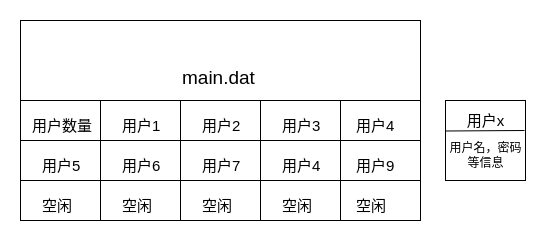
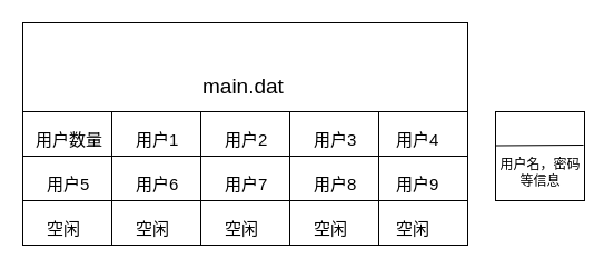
  <mxCell id="0" />
  <mxCell id="1" parent="0" />
  <mxCell id="2" value="" style="rounded=0;whiteSpace=wrap;html=1;" vertex="1" parent="1"><mxGeometry x="20" y="20" width="400" height="200" as="geometry" /></mxCell>
  <mxCell id="3" value="" style="endArrow=none;html=1;" edge="1" parent="1"><mxGeometry width="50" height="50" relative="1" as="geometry"><mxPoint x="20" y="100" as="sourcePoint" /><mxPoint x="420" y="100" as="targetPoint" /></mxGeometry></mxCell>
  <mxCell id="4" value="" style="endArrow=none;html=1;" edge="1" parent="1"><mxGeometry width="50" height="50" relative="1" as="geometry"><mxPoint x="20" y="140" as="sourcePoint" /><mxPoint x="420" y="140" as="targetPoint" /></mxGeometry></mxCell>
  <mxCell id="5" value="" style="endArrow=none;html=1;" edge="1" parent="1"><mxGeometry width="50" height="50" relative="1" as="geometry"><mxPoint x="20" y="180" as="sourcePoint" /><mxPoint x="420" y="180" as="targetPoint" /></mxGeometry></mxCell>
  <mxCell id="6" value="" style="endArrow=none;html=1;" edge="1" parent="1"><mxGeometry width="50" height="50" relative="1" as="geometry"><mxPoint x="100" y="100" as="sourcePoint" /><mxPoint x="100" y="220" as="targetPoint" /></mxGeometry></mxCell>
  <mxCell id="7" value="" style="endArrow=none;html=1;" edge="1" parent="1"><mxGeometry width="50" height="50" relative="1" as="geometry"><mxPoint x="180" y="100" as="sourcePoint" /><mxPoint x="180" y="220" as="targetPoint" /></mxGeometry></mxCell>
  <mxCell id="8" value="" style="endArrow=none;html=1;" edge="1" parent="1"><mxGeometry width="50" height="50" relative="1" as="geometry"><mxPoint x="260" y="100" as="sourcePoint" /><mxPoint x="260" y="220" as="targetPoint" /></mxGeometry></mxCell>
  <mxCell id="9" value="" style="endArrow=none;html=1;" edge="1" parent="1"><mxGeometry width="50" height="50" relative="1" as="geometry"><mxPoint x="340" y="100" as="sourcePoint" /><mxPoint x="340" y="220" as="targetPoint" /></mxGeometry></mxCell>
  <mxCell id="10" value="" style="rounded=0;whiteSpace=wrap;html=1;" vertex="1" parent="1"><mxGeometry x="445" y="100" width="80" height="80" as="geometry" /></mxCell>
  <mxCell id="11" value="" style="endArrow=none;html=1;" edge="1" parent="1"><mxGeometry width="50" height="50" relative="1" as="geometry"><mxPoint x="445" y="130.5" as="sourcePoint" /><mxPoint x="524" y="130" as="targetPoint" /></mxGeometry></mxCell>
- <mxCell id="12" value="&lt;font style=&quot;font-size: 15px&quot;&gt;用户x&lt;/font&gt;" style="text;html=1;align=center;verticalAlign=middle;resizable=0;points=[];autosize=1;strokeColor=none;" vertex="1" parent="1"><mxGeometry x="460" y="110" width="50" height="20" as="geometry" /></mxCell>
  <mxCell id="13" value="用户名，密码&lt;br&gt;等信息" style="text;html=1;align=center;verticalAlign=middle;resizable=0;points=[];autosize=1;strokeColor=none;" vertex="1" parent="1"><mxGeometry x="440" y="140" width="90" height="30" as="geometry" /></mxCell>
  <mxCell id="14" value="&lt;div style=&quot;text-align: center&quot;&gt;&lt;span style=&quot;font-size: 15px&quot;&gt;&lt;font face=&quot;helvetica&quot;&gt;空闲&lt;/font&gt;&lt;/span&gt;&lt;/div&gt;" style="text;whiteSpace=wrap;html=1;" vertex="1" parent="1"><mxGeometry x="40" y="190" width="70" height="30" as="geometry" /></mxCell>
  <mxCell id="15" value="&lt;div style=&quot;text-align: center&quot;&gt;&lt;span style=&quot;font-size: 15px&quot;&gt;&lt;font face=&quot;helvetica&quot;&gt;空闲&lt;/font&gt;&lt;/span&gt;&lt;/div&gt;" style="text;whiteSpace=wrap;html=1;" vertex="1" parent="1"><mxGeometry x="120" y="190" width="70" height="30" as="geometry" /></mxCell>
  <mxCell id="16" value="&lt;div style=&quot;text-align: center&quot;&gt;&lt;span style=&quot;font-size: 15px&quot;&gt;&lt;font face=&quot;helvetica&quot;&gt;空闲&lt;/font&gt;&lt;/span&gt;&lt;/div&gt;" style="text;whiteSpace=wrap;html=1;" vertex="1" parent="1"><mxGeometry x="200" y="190" width="70" height="30" as="geometry" /></mxCell>
  <mxCell id="17" value="&lt;div style=&quot;text-align: center&quot;&gt;&lt;span style=&quot;font-size: 15px&quot;&gt;&lt;font face=&quot;helvetica&quot;&gt;空闲&lt;/font&gt;&lt;/span&gt;&lt;/div&gt;" style="text;whiteSpace=wrap;html=1;" vertex="1" parent="1"><mxGeometry x="280" y="190" width="70" height="30" as="geometry" /></mxCell>
  <mxCell id="18" value="&lt;div style=&quot;text-align: center&quot;&gt;&lt;span style=&quot;font-size: 15px&quot;&gt;&lt;font face=&quot;helvetica&quot;&gt;空闲&lt;/font&gt;&lt;/span&gt;&lt;/div&gt;" style="text;whiteSpace=wrap;html=1;" vertex="1" parent="1"><mxGeometry x="354" y="190" width="70" height="30" as="geometry" /></mxCell>
  <mxCell id="19" value="&lt;div style=&quot;text-align: center&quot;&gt;&lt;font face=&quot;helvetica&quot; style=&quot;font-size: 19px&quot;&gt;main.dat&lt;/font&gt;&lt;/div&gt;" style="text;whiteSpace=wrap;html=1;" vertex="1" parent="1"><mxGeometry x="180" y="60" width="70" height="30" as="geometry" /></mxCell>
  <mxCell id="20" value="&lt;div style=&quot;text-align: center&quot;&gt;&lt;font face=&quot;helvetica&quot;&gt;&lt;span style=&quot;font-size: 15px&quot;&gt;用户数量&lt;/span&gt;&lt;/font&gt;&lt;/div&gt;" style="text;whiteSpace=wrap;html=1;" vertex="1" parent="1"><mxGeometry x="30" y="110" width="70" height="30" as="geometry" /></mxCell>
  <mxCell id="21" value="&lt;div style=&quot;text-align: center&quot;&gt;&lt;font face=&quot;helvetica&quot;&gt;&lt;span style=&quot;font-size: 15px&quot;&gt;用户1&lt;/span&gt;&lt;/font&gt;&lt;/div&gt;" style="text;whiteSpace=wrap;html=1;" vertex="1" parent="1"><mxGeometry x="120" y="110" width="70" height="30" as="geometry" /></mxCell>
  <mxCell id="22" value="&lt;div style=&quot;text-align: center&quot;&gt;&lt;font face=&quot;helvetica&quot;&gt;&lt;span style=&quot;font-size: 15px&quot;&gt;用户2&lt;/span&gt;&lt;/font&gt;&lt;/div&gt;" style="text;whiteSpace=wrap;html=1;" vertex="1" parent="1"><mxGeometry x="200" y="110" width="70" height="30" as="geometry" /></mxCell>
  <mxCell id="23" value="&lt;div style=&quot;text-align: center&quot;&gt;&lt;font face=&quot;helvetica&quot;&gt;&lt;span style=&quot;font-size: 15px&quot;&gt;用户3&lt;/span&gt;&lt;/font&gt;&lt;/div&gt;&lt;span style=&quot;color: rgba(0 , 0 , 0 , 0) ; font-family: monospace ; font-size: 0px&quot;&gt;%3CmxGraphModel%3E%3Croot%3E%3CmxCell%20id%3D%220%22%2F%3E%3CmxCell%20id%3D%221%22%20parent%3D%220%22%2F%3E%3CmxCell%20id%3D%222%22%20value%3D%22%26lt%3Bdiv%20style%3D%26quot%3Btext-align%3A%20center%26quot%3B%26gt%3B%26lt%3Bfont%20face%3D%26quot%3Bhelvetica%26quot%3B%26gt%3B%26lt%3Bspan%20style%3D%26quot%3Bfont-size%3A%2015px%26quot%3B%26gt%3B%E7%94%A8%E6%88%B72%26lt%3B%2Fspan%26gt%3B%26lt%3B%2Ffont%26gt%3B%26lt%3B%2Fdiv%26gt%3B%22%20style%3D%22text%3BwhiteSpace%3Dwrap%3Bhtml%3D1%3B%22%20vertex%3D%221%22%20parent%3D%221%22%3E%3CmxGeometry%20x%3D%22260%22%20y%3D%22210%22%20width%3D%2270%22%20height%3D%2230%22%20as%3D%22geometry%22%2F%3E%3C%2FmxCell%3E%3C%2Froot%3E%3C%2FmxGraphModel%3E&lt;/span&gt;" style="text;whiteSpace=wrap;html=1;" vertex="1" parent="1"><mxGeometry x="280" y="110" width="70" height="30" as="geometry" /></mxCell>
  <mxCell id="24" value="&lt;div style=&quot;text-align: center&quot;&gt;&lt;font face=&quot;helvetica&quot;&gt;&lt;span style=&quot;font-size: 15px&quot;&gt;用户4&lt;/span&gt;&lt;/font&gt;&lt;/div&gt;&lt;span style=&quot;color: rgba(0 , 0 , 0 , 0) ; font-family: monospace ; font-size: 0px&quot;&gt;%3CmxGraphModel%3E%3Croot%3E%3CmxCell%20id%3D%220%22%2F%3E%3CmxCell%20id%3D%221%22%20parent%3D%220%22%2F%3E%3CmxCell%20id%3D%222%22%20value%3D%22%26lt%3Bdiv%20style%3D%26quot%3Btext-align%3A%20center%26quot%3B%26gt%3B%26lt%3Bfont%20face%3D%26quot%3Bhelvetica%26quot%3B%26gt%3B%26lt%3Bspan%20style%3D%26quot%3Bfont-size%3A%2015px%26quot%3B%26gt%3B%E7%94%A8%E6%88%B72%26lt%3B%2Fspan%26gt%3B%26lt%3B%2Ffont%26gt%3B%26lt%3B%2Fdiv%26gt%3B%22%20style%3D%22text%3BwhiteSpace%3Dwrap%3Bhtml%3D1%3B%22%20vertex%3D%221%22%20parent%3D%221%22%3E%3CmxGeometry%20x%3D%22260%22%20y%3D%22210%22%20width%3D%2270%22%20height%3D%2230%22%20as%3D%22geometry%22%2F%3E%3C%2FmxCell%3E%3C%2Froot%3E%3C%2FmxGraphModel%3E&lt;/span&gt;" style="text;whiteSpace=wrap;html=1;" vertex="1" parent="1"><mxGeometry x="354" y="110" width="70" height="30" as="geometry" /></mxCell>
  <mxCell id="25" value="&lt;div style=&quot;text-align: center&quot;&gt;&lt;font face=&quot;helvetica&quot;&gt;&lt;span style=&quot;font-size: 15px&quot;&gt;用户5&lt;/span&gt;&lt;/font&gt;&lt;/div&gt;&lt;span style=&quot;color: rgba(0 , 0 , 0 , 0) ; font-family: monospace ; font-size: 0px&quot;&gt;%3CmxGraphModel%3E%3Croot%3E%3CmxCell%20id%3D%220%22%2F%3E%3CmxCell%20id%3D%221%22%20parent%3D%220%22%2F%3E%3CmxCell%20id%3D%222%22%20value%3D%22%26lt%3Bdiv%20style%3D%26quot%3Btext-align%3A%20center%26quot%3B%26gt%3B%26lt%3Bfont%20face%3D%26quot%3Bhelvetica%26quot%3B%26gt%3B%26lt%3Bspan%20style%3D%26quot%3Bfont-size%3A%2015px%26quot%3B%26gt%3B%E7%94%A8%E6%88%B72%26lt%3B%2Fspan%26gt%3B%26lt%3B%2Ffont%26gt%3B%26lt%3B%2Fdiv%26gt%3B%22%20style%3D%22text%3BwhiteSpace%3Dwrap%3Bhtml%3D1%3B%22%20vertex%3D%221%22%20parent%3D%221%22%3E%3CmxGeometry%20x%3D%22260%22%20y%3D%22210%22%20width%3D%2270%22%20height%3D%2230%22%20as%3D%22geometry%22%2F%3E%3C%2FmxCell%3E%3C%2Froot%3E%3C%2FmxGraphModel%3E&lt;/span&gt;" style="text;whiteSpace=wrap;html=1;" vertex="1" parent="1"><mxGeometry x="40" y="150" width="70" height="30" as="geometry" /></mxCell>
  <mxCell id="26" value="&lt;div style=&quot;text-align: center&quot;&gt;&lt;font face=&quot;helvetica&quot;&gt;&lt;span style=&quot;font-size: 15px&quot;&gt;用户6&lt;/span&gt;&lt;/font&gt;&lt;/div&gt;" style="text;whiteSpace=wrap;html=1;" vertex="1" parent="1"><mxGeometry x="120" y="150" width="70" height="30" as="geometry" /></mxCell>
  <mxCell id="27" value="&lt;div style=&quot;text-align: center&quot;&gt;&lt;font face=&quot;helvetica&quot;&gt;&lt;span style=&quot;font-size: 15px&quot;&gt;用户7&lt;/span&gt;&lt;/font&gt;&lt;/div&gt;" style="text;whiteSpace=wrap;html=1;" vertex="1" parent="1"><mxGeometry x="200" y="150" width="70" height="30" as="geometry" /></mxCell>
- <mxCell id="28" value="&lt;div style=&quot;text-align: center&quot;&gt;&lt;font face=&quot;helvetica&quot;&gt;&lt;span style=&quot;font-size: 15px&quot;&gt;用户4&lt;/span&gt;&lt;/font&gt;&lt;/div&gt;" style="text;whiteSpace=wrap;html=1;" vertex="1" parent="1"><mxGeometry x="280" y="150" width="70" height="30" as="geometry" /></mxCell>
+ <mxCell id="28" value="&lt;div style=&quot;text-align: center&quot;&gt;&lt;font face=&quot;helvetica&quot;&gt;&lt;span style=&quot;font-size: 15px&quot;&gt;用户8&lt;/span&gt;&lt;/font&gt;&lt;/div&gt;" style="text;whiteSpace=wrap;html=1;" vertex="1" parent="1"><mxGeometry x="280" y="150" width="70" height="30" as="geometry" /></mxCell>
  <mxCell id="29" value="&lt;div style=&quot;text-align: center&quot;&gt;&lt;font face=&quot;helvetica&quot;&gt;&lt;span style=&quot;font-size: 15px&quot;&gt;用户9&lt;/span&gt;&lt;/font&gt;&lt;/div&gt;&lt;span style=&quot;color: rgba(0 , 0 , 0 , 0) ; font-family: monospace ; font-size: 0px&quot;&gt;%3CmxGraphModel%3E%3Croot%3E%3CmxCell%20id%3D%220%22%2F%3E%3CmxCell%20id%3D%221%22%20parent%3D%220%22%2F%3E%3CmxCell%20id%3D%222%22%20value%3D%22%26lt%3Bdiv%20style%3D%26quot%3Btext-align%3A%20center%26quot%3B%26gt%3B%26lt%3Bfont%20face%3D%26quot%3Bhelvetica%26quot%3B%26gt%3B%26lt%3Bspan%20style%3D%26quot%3Bfont-size%3A%2015px%26quot%3B%26gt%3B%E7%94%A8%E6%88%B72%26lt%3B%2Fspan%26gt%3B%26lt%3B%2Ffont%26gt%3B%26lt%3B%2Fdiv%26gt%3B%22%20style%3D%22text%3BwhiteSpace%3Dwrap%3Bhtml%3D1%3B%22%20vertex%3D%221%22%20parent%3D%221%22%3E%3CmxGeometry%20x%3D%22260%22%20y%3D%22210%22%20width%3D%2270%22%20height%3D%2230%22%20as%3D%22geometry%22%2F%3E%3C%2FmxCell%3E%3C%2Froot%3E%3C%2FmxGraphModel%39&lt;/span&gt;" style="text;whiteSpace=wrap;html=1;" vertex="1" parent="1"><mxGeometry x="354" y="150" width="70" height="30" as="geometry" /></mxCell>
